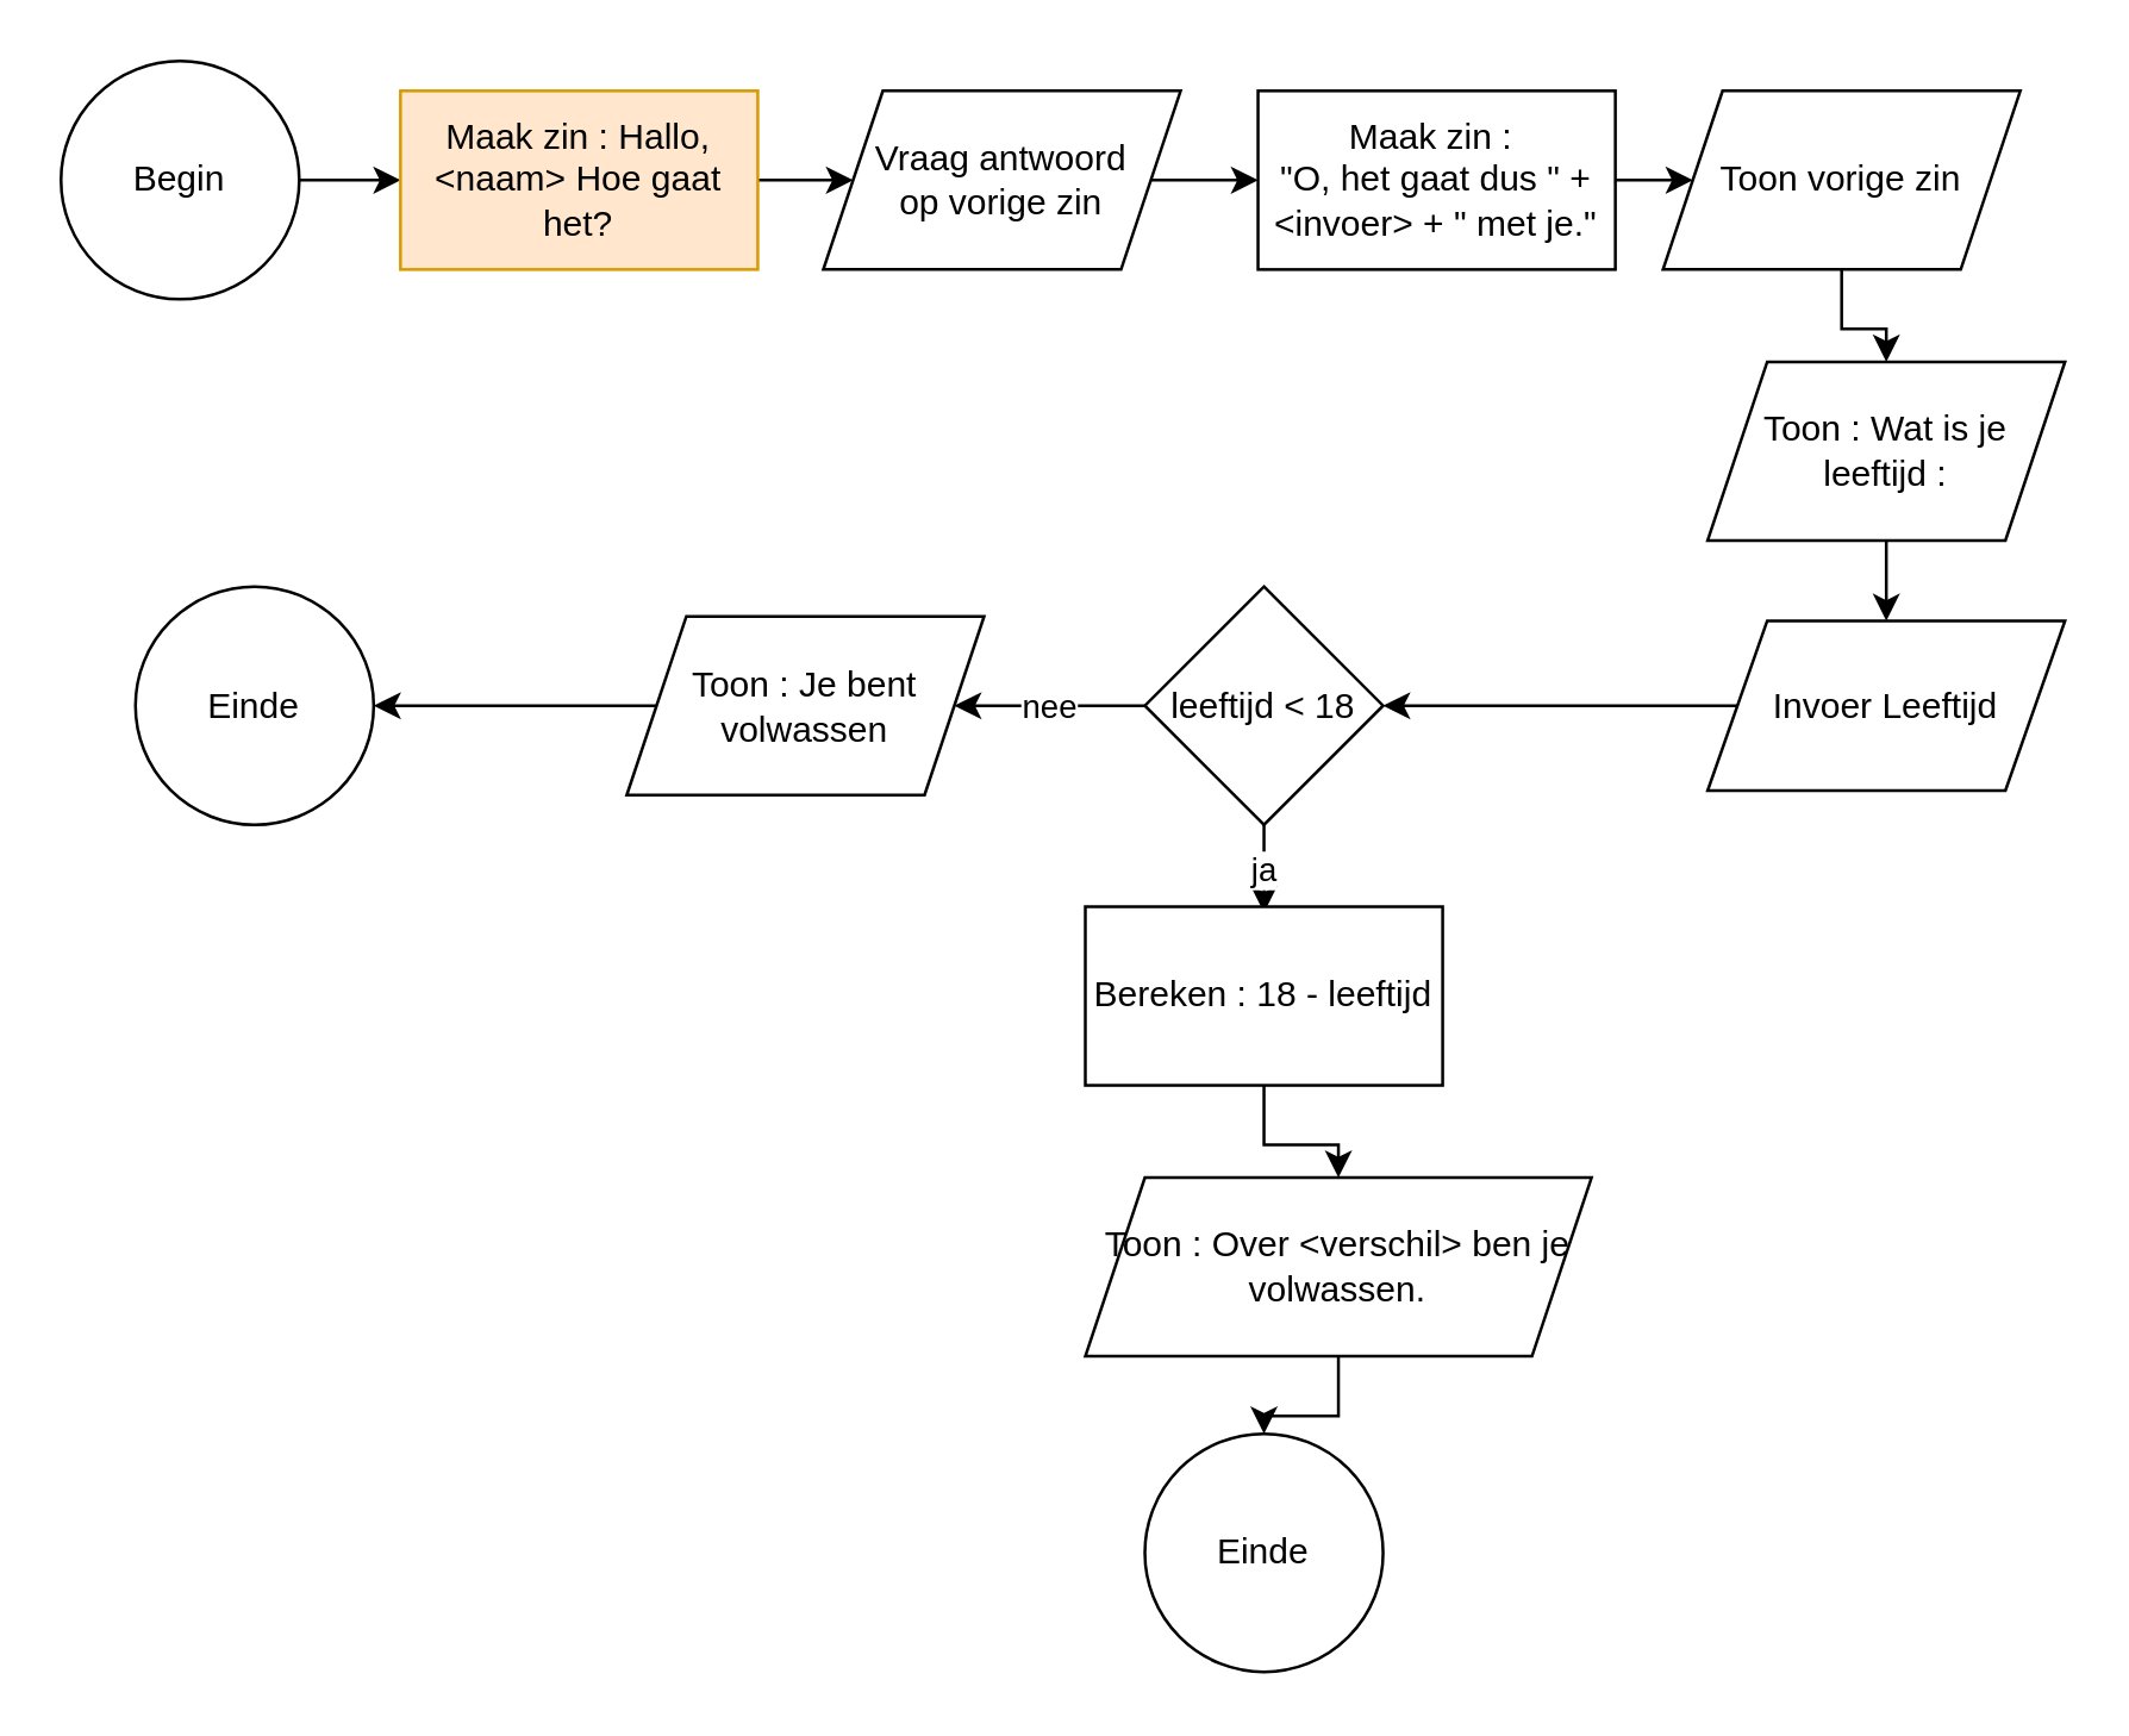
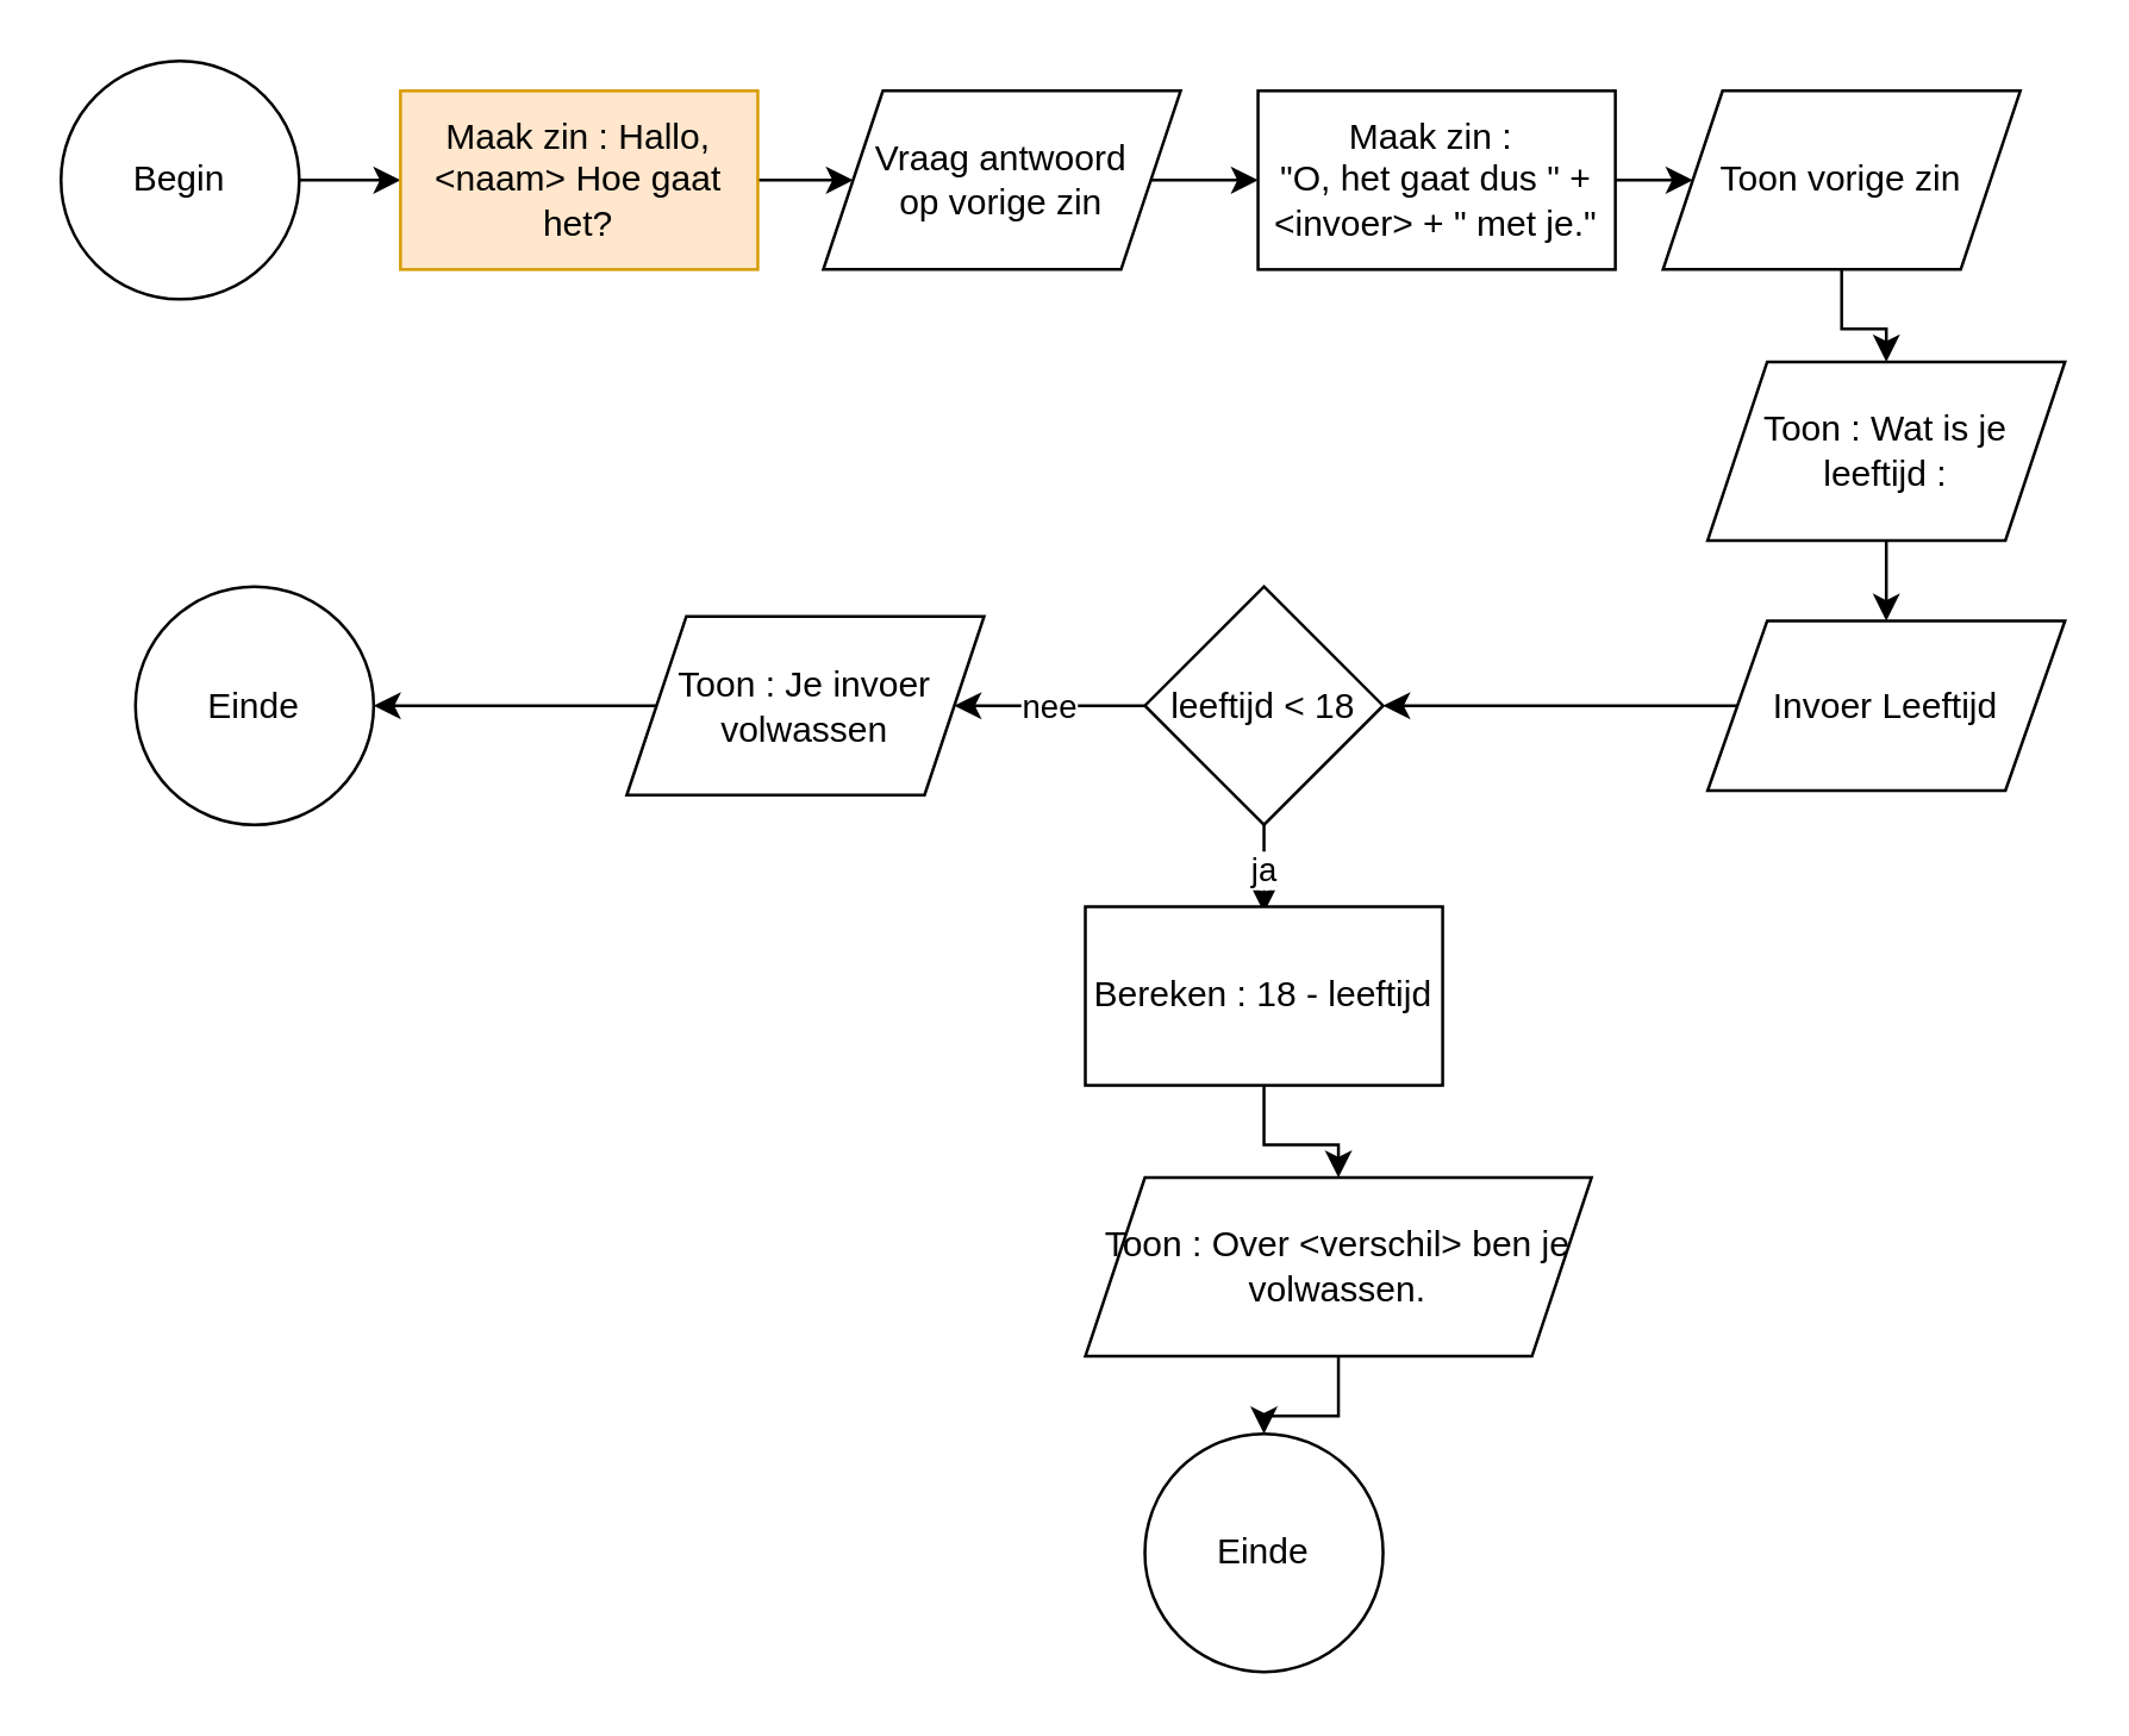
  <mxCell id="0" />
  <mxCell id="1" parent="0" />
  <mxCell id="2" value="" style="edgeStyle=orthogonalEdgeStyle;rounded=0;orthogonalLoop=1;jettySize=auto;html=1;" parent="1" source="3" target="5" edge="1"><mxGeometry relative="1" as="geometry" /></mxCell>
  <mxCell id="3" value="Begin" style="ellipse;whiteSpace=wrap;html=1;aspect=fixed;" parent="1" vertex="1"><mxGeometry x="20" y="20" width="80" height="80" as="geometry" /></mxCell>
  <mxCell id="4" value="" style="edgeStyle=orthogonalEdgeStyle;rounded=0;orthogonalLoop=1;jettySize=auto;html=1;" parent="1" source="5" target="7" edge="1"><mxGeometry relative="1" as="geometry" /></mxCell>
  <mxCell id="5" value="Maak zin : Hallo, &amp;lt;naam&amp;gt; Hoe gaat het?" style="rounded=0;whiteSpace=wrap;html=1;fillColor=#ffe6cc;strokeColor=#d79b00;" parent="1" vertex="1"><mxGeometry x="134" y="30" width="120" height="60" as="geometry" /></mxCell>
  <mxCell id="6" value="" style="edgeStyle=orthogonalEdgeStyle;rounded=0;orthogonalLoop=1;jettySize=auto;html=1;" parent="1" source="7" target="9" edge="1"><mxGeometry relative="1" as="geometry" /></mxCell>
  <mxCell id="7" value="Vraag antwoord&lt;br&gt;op vorige zin" style="shape=parallelogram;perimeter=parallelogramPerimeter;whiteSpace=wrap;html=1;fixedSize=1;" parent="1" vertex="1"><mxGeometry x="276" y="30" width="120" height="60" as="geometry" /></mxCell>
  <mxCell id="8" value="" style="edgeStyle=orthogonalEdgeStyle;rounded=0;orthogonalLoop=1;jettySize=auto;html=1;" parent="1" source="9" target="11" edge="1"><mxGeometry relative="1" as="geometry" /></mxCell>
  <mxCell id="9" value="Maak zin :&amp;nbsp;&lt;br&gt;&quot;O, het gaat dus &quot; + &amp;lt;invoer&amp;gt; + &quot; met je.&quot;" style="whiteSpace=wrap;html=1;" parent="1" vertex="1"><mxGeometry x="422" y="30" width="120" height="60" as="geometry" /></mxCell>
  <mxCell id="10" style="edgeStyle=orthogonalEdgeStyle;rounded=0;orthogonalLoop=1;jettySize=auto;html=1;" edge="1" parent="1" source="11" target="14"><mxGeometry relative="1" as="geometry" /></mxCell>
  <mxCell id="11" value="Toon vorige zin" style="shape=parallelogram;perimeter=parallelogramPerimeter;whiteSpace=wrap;html=1;fixedSize=1;" parent="1" vertex="1"><mxGeometry x="558" y="30" width="120" height="60" as="geometry" /></mxCell>
  <mxCell id="12" value="Einde" style="ellipse;whiteSpace=wrap;html=1;aspect=fixed;" parent="1" vertex="1"><mxGeometry x="45" y="196.5" width="80" height="80" as="geometry" /></mxCell>
  <mxCell id="13" value="" style="edgeStyle=orthogonalEdgeStyle;rounded=0;orthogonalLoop=1;jettySize=auto;html=1;" edge="1" parent="1" source="14" target="16"><mxGeometry relative="1" as="geometry" /></mxCell>
  <mxCell id="14" value="Toon : Wat is je leeftijd :" style="shape=parallelogram;perimeter=parallelogramPerimeter;whiteSpace=wrap;html=1;fixedSize=1;" vertex="1" parent="1"><mxGeometry x="573" y="121" width="120" height="60" as="geometry" /></mxCell>
  <mxCell id="15" value="" style="edgeStyle=orthogonalEdgeStyle;rounded=0;orthogonalLoop=1;jettySize=auto;html=1;" edge="1" parent="1" source="16" target="19"><mxGeometry relative="1" as="geometry" /></mxCell>
  <mxCell id="16" value="Invoer Leeftijd" style="shape=parallelogram;perimeter=parallelogramPerimeter;whiteSpace=wrap;html=1;fixedSize=1;" vertex="1" parent="1"><mxGeometry x="573" y="208" width="120" height="57" as="geometry" /></mxCell>
  <mxCell id="17" value="nee" style="edgeStyle=orthogonalEdgeStyle;rounded=0;orthogonalLoop=1;jettySize=auto;html=1;" edge="1" parent="1" source="19" target="21"><mxGeometry relative="1" as="geometry" /></mxCell>
  <mxCell id="18" value="ja" style="edgeStyle=orthogonalEdgeStyle;rounded=0;orthogonalLoop=1;jettySize=auto;html=1;" edge="1" parent="1" source="19"><mxGeometry relative="1" as="geometry"><mxPoint x="424" y="306" as="targetPoint" /></mxGeometry></mxCell>
  <mxCell id="19" value="leeftijd &amp;lt; 18" style="rhombus;whiteSpace=wrap;html=1;" vertex="1" parent="1"><mxGeometry x="384" y="196.5" width="80" height="80" as="geometry" /></mxCell>
  <mxCell id="20" value="" style="edgeStyle=orthogonalEdgeStyle;rounded=0;orthogonalLoop=1;jettySize=auto;html=1;" edge="1" parent="1" source="21" target="12"><mxGeometry relative="1" as="geometry" /></mxCell>
- <mxCell id="21" value="Toon : Je bent volwassen" style="shape=parallelogram;perimeter=parallelogramPerimeter;whiteSpace=wrap;html=1;fixedSize=1;" vertex="1" parent="1"><mxGeometry x="210" y="206.5" width="120" height="60" as="geometry" /></mxCell>
+ <mxCell id="21" value="Toon : Je invoer volwassen" style="shape=parallelogram;perimeter=parallelogramPerimeter;whiteSpace=wrap;html=1;fixedSize=1;" vertex="1" parent="1"><mxGeometry x="210" y="206.5" width="120" height="60" as="geometry" /></mxCell>
  <mxCell id="22" value="" style="edgeStyle=orthogonalEdgeStyle;rounded=0;orthogonalLoop=1;jettySize=auto;html=1;" edge="1" parent="1" source="23" target="25"><mxGeometry relative="1" as="geometry" /></mxCell>
  <mxCell id="23" value="Bereken : 18 - leeftijd" style="rounded=0;whiteSpace=wrap;html=1;" vertex="1" parent="1"><mxGeometry x="364" y="304" width="120" height="60" as="geometry" /></mxCell>
  <mxCell id="24" value="" style="edgeStyle=orthogonalEdgeStyle;rounded=0;orthogonalLoop=1;jettySize=auto;html=1;" edge="1" parent="1" source="25" target="26"><mxGeometry relative="1" as="geometry" /></mxCell>
  <mxCell id="25" value="Toon : Over &amp;lt;verschil&amp;gt; ben je volwassen." style="shape=parallelogram;perimeter=parallelogramPerimeter;whiteSpace=wrap;html=1;fixedSize=1;" vertex="1" parent="1"><mxGeometry x="364" y="395" width="170" height="60" as="geometry" /></mxCell>
  <mxCell id="26" value="Einde" style="ellipse;whiteSpace=wrap;html=1;aspect=fixed;" vertex="1" parent="1"><mxGeometry x="384" y="481" width="80" height="80" as="geometry" /></mxCell>
